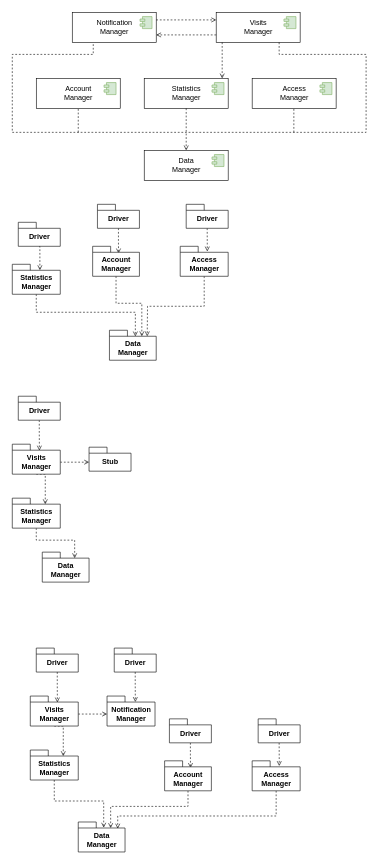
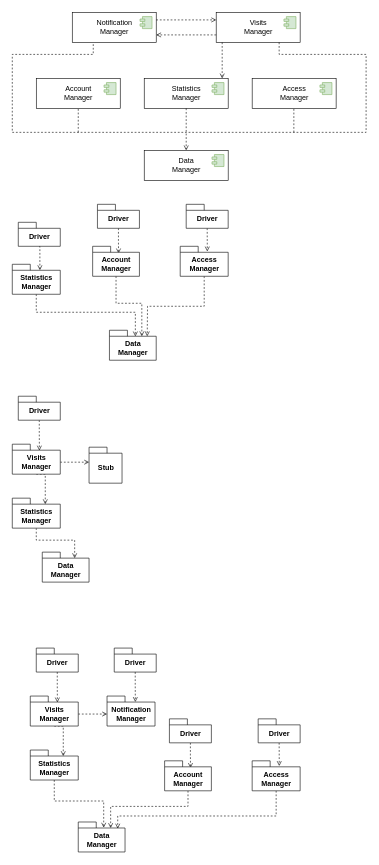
  <mxCell id="0" />
  <mxCell id="1" parent="0" />
  <mxCell id="2" value="Notification&lt;br&gt;Manager" style="html=1;dropTarget=0;" vertex="1" parent="1"><mxGeometry x="120" y="20" width="140" height="50" as="geometry" /></mxCell>
  <mxCell id="3" value="" style="shape=module;jettyWidth=8;jettyHeight=4;fillColor=#d5e8d4;strokeColor=#82b366;" vertex="1" parent="2"><mxGeometry x="1" width="20" height="20" relative="1" as="geometry"><mxPoint x="-27" y="7" as="offset" /></mxGeometry></mxCell>
  <mxCell id="4" value="Data&lt;br&gt;Manager" style="html=1;dropTarget=0;" vertex="1" parent="1"><mxGeometry x="240" y="250" width="140" height="50" as="geometry" /></mxCell>
  <mxCell id="5" value="" style="shape=module;jettyWidth=8;jettyHeight=4;fillColor=#d5e8d4;strokeColor=#82b366;" vertex="1" parent="4"><mxGeometry x="1" width="20" height="20" relative="1" as="geometry"><mxPoint x="-27" y="7" as="offset" /></mxGeometry></mxCell>
  <mxCell id="6" value="Statistics&lt;br&gt;Manager" style="html=1;dropTarget=0;" vertex="1" parent="1"><mxGeometry x="240" y="130" width="140" height="50" as="geometry" /></mxCell>
  <mxCell id="7" value="" style="shape=module;jettyWidth=8;jettyHeight=4;fillColor=#d5e8d4;strokeColor=#82b366;" vertex="1" parent="6"><mxGeometry x="1" width="20" height="20" relative="1" as="geometry"><mxPoint x="-27" y="7" as="offset" /></mxGeometry></mxCell>
  <mxCell id="8" value="Access&lt;br&gt;Manager" style="html=1;dropTarget=0;" vertex="1" parent="1"><mxGeometry x="420" y="130" width="140" height="50" as="geometry" /></mxCell>
  <mxCell id="9" value="" style="shape=module;jettyWidth=8;jettyHeight=4;fillColor=#d5e8d4;strokeColor=#82b366;" vertex="1" parent="8"><mxGeometry x="1" width="20" height="20" relative="1" as="geometry"><mxPoint x="-27" y="7" as="offset" /></mxGeometry></mxCell>
  <mxCell id="10" value="Account&lt;br&gt;Manager" style="html=1;dropTarget=0;" vertex="1" parent="1"><mxGeometry x="60" y="130" width="140" height="50" as="geometry" /></mxCell>
  <mxCell id="11" value="" style="shape=module;jettyWidth=8;jettyHeight=4;fillColor=#d5e8d4;strokeColor=#82b366;" vertex="1" parent="10"><mxGeometry x="1" width="20" height="20" relative="1" as="geometry"><mxPoint x="-27" y="7" as="offset" /></mxGeometry></mxCell>
  <mxCell id="12" value="Visits&lt;br&gt;Manager" style="html=1;dropTarget=0;" vertex="1" parent="1"><mxGeometry x="360" y="20" width="140" height="50" as="geometry" /></mxCell>
  <mxCell id="13" value="" style="shape=module;jettyWidth=8;jettyHeight=4;fillColor=#d5e8d4;strokeColor=#82b366;" vertex="1" parent="12"><mxGeometry x="1" width="20" height="20" relative="1" as="geometry"><mxPoint x="-27" y="7" as="offset" /></mxGeometry></mxCell>
  <mxCell id="14" value="" style="endArrow=open;html=1;endFill=0;dashed=1;entryX=0.5;entryY=0;entryDx=0;entryDy=0;exitX=0.5;exitY=1;exitDx=0;exitDy=0;" edge="1" parent="1" source="6" target="4"><mxGeometry width="50" height="50" relative="1" as="geometry"><mxPoint x="270" y="190" as="sourcePoint" /><mxPoint x="320" y="140" as="targetPoint" /></mxGeometry></mxCell>
  <mxCell id="15" value="" style="endArrow=open;html=1;endFill=0;dashed=1;entryX=0.5;entryY=0;entryDx=0;entryDy=0;exitX=0.5;exitY=1;exitDx=0;exitDy=0;" edge="1" parent="1"><mxGeometry width="50" height="50" relative="1" as="geometry"><mxPoint x="370" y="70" as="sourcePoint" /><mxPoint x="370" y="130" as="targetPoint" /></mxGeometry></mxCell>
  <mxCell id="16" value="" style="endArrow=none;dashed=1;html=1;entryX=0.25;entryY=1;entryDx=0;entryDy=0;exitX=0.75;exitY=1;exitDx=0;exitDy=0;rounded=0;" edge="1" parent="1" source="12" target="2"><mxGeometry width="50" height="50" relative="1" as="geometry"><mxPoint x="210" y="190" as="sourcePoint" /><mxPoint x="260" y="140" as="targetPoint" /><Array as="points"><mxPoint x="465" y="90" /><mxPoint x="610" y="90" /><mxPoint x="610" y="220" /><mxPoint x="310" y="220" /><mxPoint x="20" y="220" /><mxPoint x="20" y="90" /><mxPoint x="155" y="90" /></Array></mxGeometry></mxCell>
  <mxCell id="17" value="" style="endArrow=open;html=1;endFill=0;dashed=1;entryX=1;entryY=0.75;entryDx=0;entryDy=0;exitX=0;exitY=0.75;exitDx=0;exitDy=0;" edge="1" parent="1" source="12" target="2"><mxGeometry width="50" height="50" relative="1" as="geometry"><mxPoint x="320" y="110" as="sourcePoint" /><mxPoint x="320" y="170" as="targetPoint" /></mxGeometry></mxCell>
  <mxCell id="18" value="" style="endArrow=open;html=1;endFill=0;dashed=1;entryX=0;entryY=0.25;entryDx=0;entryDy=0;exitX=1;exitY=0.25;exitDx=0;exitDy=0;" edge="1" parent="1" source="2" target="12"><mxGeometry width="50" height="50" relative="1" as="geometry"><mxPoint x="310" y="-20" as="sourcePoint" /><mxPoint x="310" y="40" as="targetPoint" /></mxGeometry></mxCell>
  <mxCell id="19" value="" style="endArrow=none;dashed=1;html=1;entryX=0.5;entryY=1;entryDx=0;entryDy=0;" edge="1" parent="1" target="10"><mxGeometry width="50" height="50" relative="1" as="geometry"><mxPoint x="130" y="220" as="sourcePoint" /><mxPoint x="260" y="140" as="targetPoint" /></mxGeometry></mxCell>
  <mxCell id="20" value="" style="endArrow=none;dashed=1;html=1;entryX=0.5;entryY=1;entryDx=0;entryDy=0;" edge="1" parent="1"><mxGeometry width="50" height="50" relative="1" as="geometry"><mxPoint x="489.5" y="220" as="sourcePoint" /><mxPoint x="489.5" y="180" as="targetPoint" /></mxGeometry></mxCell>
  <mxCell id="21" style="edgeStyle=orthogonalEdgeStyle;rounded=0;orthogonalLoop=1;jettySize=auto;html=1;exitX=0.5;exitY=1;exitDx=0;exitDy=0;exitPerimeter=0;entryX=0.575;entryY=0.196;entryDx=0;entryDy=0;entryPerimeter=0;dashed=1;endArrow=open;endFill=0;" edge="1" parent="1" source="22" target="32"><mxGeometry relative="1" as="geometry" /></mxCell>
  <mxCell id="22" value="Driver" style="shape=folder;fontStyle=1;spacingTop=10;tabWidth=30;tabHeight=10;tabPosition=left;html=1;" vertex="1" parent="1"><mxGeometry x="30" y="370" width="70" height="40" as="geometry" /></mxCell>
  <mxCell id="23" style="edgeStyle=orthogonalEdgeStyle;rounded=0;orthogonalLoop=1;jettySize=auto;html=1;exitX=0.5;exitY=1;exitDx=0;exitDy=0;exitPerimeter=0;entryX=0.554;entryY=0.236;entryDx=0;entryDy=0;entryPerimeter=0;dashed=1;endArrow=open;endFill=0;" edge="1" parent="1" source="24" target="28"><mxGeometry relative="1" as="geometry" /></mxCell>
  <mxCell id="24" value="Driver" style="shape=folder;fontStyle=1;spacingTop=10;tabWidth=30;tabHeight=10;tabPosition=left;html=1;" vertex="1" parent="1"><mxGeometry x="162" y="340" width="70" height="40" as="geometry" /></mxCell>
  <mxCell id="25" style="edgeStyle=orthogonalEdgeStyle;rounded=0;orthogonalLoop=1;jettySize=auto;html=1;exitX=0.5;exitY=1;exitDx=0;exitDy=0;exitPerimeter=0;entryX=0.565;entryY=0.172;entryDx=0;entryDy=0;entryPerimeter=0;dashed=1;endArrow=open;endFill=0;" edge="1" parent="1" source="26" target="30"><mxGeometry relative="1" as="geometry" /></mxCell>
  <mxCell id="26" value="Driver" style="shape=folder;fontStyle=1;spacingTop=10;tabWidth=30;tabHeight=10;tabPosition=left;html=1;" vertex="1" parent="1"><mxGeometry x="310" y="340" width="70" height="40" as="geometry" /></mxCell>
  <mxCell id="27" style="edgeStyle=orthogonalEdgeStyle;rounded=0;orthogonalLoop=1;jettySize=auto;html=1;exitX=0.5;exitY=1;exitDx=0;exitDy=0;exitPerimeter=0;entryX=0;entryY=0;entryDx=54;entryDy=10;entryPerimeter=0;dashed=1;endArrow=open;endFill=0;" edge="1" parent="1" source="28" target="33"><mxGeometry relative="1" as="geometry"><mxPoint x="212.12" y="561" as="targetPoint" /></mxGeometry></mxCell>
  <mxCell id="28" value="Account&lt;br&gt;Manager" style="shape=folder;fontStyle=1;spacingTop=10;tabWidth=30;tabHeight=10;tabPosition=left;html=1;" vertex="1" parent="1"><mxGeometry x="154" y="410" width="78" height="50" as="geometry" /></mxCell>
  <mxCell id="29" style="edgeStyle=orthogonalEdgeStyle;rounded=0;orthogonalLoop=1;jettySize=auto;html=1;exitX=0.5;exitY=1;exitDx=0;exitDy=0;exitPerimeter=0;entryX=0;entryY=0;entryDx=75;entryDy=10;entryPerimeter=0;dashed=1;endArrow=open;endFill=0;" edge="1" parent="1" source="30"><mxGeometry relative="1" as="geometry"><mxPoint x="245" y="560" as="targetPoint" /></mxGeometry></mxCell>
  <mxCell id="30" value="Access&lt;br&gt;Manager" style="shape=folder;fontStyle=1;spacingTop=10;tabWidth=30;tabHeight=10;tabPosition=left;html=1;" vertex="1" parent="1"><mxGeometry x="300" y="410" width="80" height="50" as="geometry" /></mxCell>
  <mxCell id="31" style="edgeStyle=orthogonalEdgeStyle;rounded=0;orthogonalLoop=1;jettySize=auto;html=1;exitX=0.5;exitY=1;exitDx=0;exitDy=0;exitPerimeter=0;dashed=1;endArrow=open;endFill=0;entryX=0.554;entryY=0.204;entryDx=0;entryDy=0;entryPerimeter=0;" edge="1" parent="1" source="32" target="33"><mxGeometry relative="1" as="geometry"><mxPoint x="201.32" y="560.2" as="targetPoint" /></mxGeometry></mxCell>
  <mxCell id="32" value="Statistics&lt;br&gt;Manager" style="shape=folder;fontStyle=1;spacingTop=10;tabWidth=30;tabHeight=10;tabPosition=left;html=1;" vertex="1" parent="1"><mxGeometry x="20" y="440" width="80" height="50" as="geometry" /></mxCell>
  <mxCell id="33" value="Data&lt;br&gt;Manager" style="shape=folder;fontStyle=1;spacingTop=10;tabWidth=30;tabHeight=10;tabPosition=left;html=1;" vertex="1" parent="1"><mxGeometry x="182" y="550" width="78" height="50" as="geometry" /></mxCell>
  <mxCell id="34" style="edgeStyle=orthogonalEdgeStyle;rounded=0;orthogonalLoop=1;jettySize=auto;html=1;exitX=0.5;exitY=1;exitDx=0;exitDy=0;exitPerimeter=0;entryX=0.565;entryY=0.212;entryDx=0;entryDy=0;entryPerimeter=0;dashed=1;endArrow=open;endFill=0;" edge="1" parent="1" source="35" target="38"><mxGeometry relative="1" as="geometry" /></mxCell>
  <mxCell id="35" value="Driver" style="shape=folder;fontStyle=1;spacingTop=10;tabWidth=30;tabHeight=10;tabPosition=left;html=1;" vertex="1" parent="1"><mxGeometry x="30" y="660" width="70" height="40" as="geometry" /></mxCell>
  <mxCell id="36" style="edgeStyle=orthogonalEdgeStyle;rounded=0;orthogonalLoop=1;jettySize=auto;html=1;exitX=0.5;exitY=1;exitDx=0;exitDy=0;exitPerimeter=0;entryX=0;entryY=0;entryDx=55;entryDy=10;entryPerimeter=0;dashed=1;endArrow=open;endFill=0;" edge="1" parent="1" source="38" target="40"><mxGeometry relative="1" as="geometry"><Array as="points"><mxPoint x="75" y="790" /></Array></mxGeometry></mxCell>
  <mxCell id="37" style="edgeStyle=orthogonalEdgeStyle;rounded=0;orthogonalLoop=1;jettySize=auto;html=1;exitX=0;exitY=0;exitDx=80;exitDy=30;exitPerimeter=0;entryX=0;entryY=0;entryDx=0;entryDy=25;entryPerimeter=0;dashed=1;endArrow=open;endFill=0;" edge="1" parent="1" source="38" target="43"><mxGeometry relative="1" as="geometry" /></mxCell>
  <mxCell id="38" value="Visits&lt;br&gt;Manager" style="shape=folder;fontStyle=1;spacingTop=10;tabWidth=30;tabHeight=10;tabPosition=left;html=1;" vertex="1" parent="1"><mxGeometry x="20" y="740" width="80" height="50" as="geometry" /></mxCell>
  <mxCell id="39" style="edgeStyle=orthogonalEdgeStyle;rounded=0;orthogonalLoop=1;jettySize=auto;html=1;exitX=0.5;exitY=1;exitDx=0;exitDy=0;exitPerimeter=0;entryX=0;entryY=0;entryDx=54;entryDy=10;entryPerimeter=0;dashed=1;endArrow=open;endFill=0;" edge="1" parent="1" source="40" target="42"><mxGeometry relative="1" as="geometry" /></mxCell>
  <mxCell id="40" value="Statistics&lt;br&gt;Manager" style="shape=folder;fontStyle=1;spacingTop=10;tabWidth=30;tabHeight=10;tabPosition=left;html=1;" vertex="1" parent="1"><mxGeometry x="20" y="830" width="80" height="50" as="geometry" /></mxCell>
  <mxCell id="41" style="edgeStyle=orthogonalEdgeStyle;rounded=0;orthogonalLoop=1;jettySize=auto;html=1;exitX=0.5;exitY=1;exitDx=0;exitDy=0;exitPerimeter=0;dashed=1;endArrow=open;endFill=0;" edge="1" parent="1" source="33" target="33"><mxGeometry relative="1" as="geometry" /></mxCell>
  <mxCell id="42" value="Data&lt;br&gt;Manager" style="shape=folder;fontStyle=1;spacingTop=10;tabWidth=30;tabHeight=10;tabPosition=left;html=1;" vertex="1" parent="1"><mxGeometry x="70" y="920" width="78" height="50" as="geometry" /></mxCell>
- <mxCell id="43" value="Stub" style="shape=folder;fontStyle=1;spacingTop=10;tabWidth=30;tabHeight=10;tabPosition=left;html=1;" vertex="1" parent="1"><mxGeometry x="148" y="745" width="70" height="40" as="geometry" /></mxCell>
+ <mxCell id="43" value="Stub" style="shape=folder;fontStyle=1;spacingTop=10;tabWidth=30;tabHeight=10;tabPosition=left;html=1;" vertex="1" parent="1"><mxGeometry x="148" y="745" width="55" height="60" as="geometry" /></mxCell>
  <mxCell id="44" style="edgeStyle=orthogonalEdgeStyle;rounded=0;orthogonalLoop=1;jettySize=auto;html=1;exitX=0.5;exitY=1;exitDx=0;exitDy=0;exitPerimeter=0;entryX=0.565;entryY=0.212;entryDx=0;entryDy=0;entryPerimeter=0;dashed=1;endArrow=open;endFill=0;" edge="1" source="45" target="48" parent="1"><mxGeometry relative="1" as="geometry" /></mxCell>
  <mxCell id="45" value="Driver" style="shape=folder;fontStyle=1;spacingTop=10;tabWidth=30;tabHeight=10;tabPosition=left;html=1;" vertex="1" parent="1"><mxGeometry x="60" y="1080" width="70" height="40" as="geometry" /></mxCell>
  <mxCell id="46" style="edgeStyle=orthogonalEdgeStyle;rounded=0;orthogonalLoop=1;jettySize=auto;html=1;exitX=0.5;exitY=1;exitDx=0;exitDy=0;exitPerimeter=0;entryX=0;entryY=0;entryDx=55;entryDy=10;entryPerimeter=0;dashed=1;endArrow=open;endFill=0;" edge="1" source="48" target="50" parent="1"><mxGeometry relative="1" as="geometry"><Array as="points"><mxPoint x="105" y="1210" /></Array></mxGeometry></mxCell>
  <mxCell id="47" style="edgeStyle=orthogonalEdgeStyle;rounded=0;orthogonalLoop=1;jettySize=auto;html=1;exitX=0;exitY=0;exitDx=80;exitDy=30;exitPerimeter=0;entryX=0;entryY=0;entryDx=0;entryDy=25;entryPerimeter=0;dashed=1;endArrow=open;endFill=0;" edge="1" source="48" parent="1"><mxGeometry relative="1" as="geometry"><mxPoint x="178" y="1190" as="targetPoint" /></mxGeometry></mxCell>
  <mxCell id="48" value="Visits&lt;br&gt;Manager" style="shape=folder;fontStyle=1;spacingTop=10;tabWidth=30;tabHeight=10;tabPosition=left;html=1;" vertex="1" parent="1"><mxGeometry x="50" y="1160" width="80" height="50" as="geometry" /></mxCell>
  <mxCell id="49" style="edgeStyle=orthogonalEdgeStyle;rounded=0;orthogonalLoop=1;jettySize=auto;html=1;exitX=0.5;exitY=1;exitDx=0;exitDy=0;exitPerimeter=0;entryX=0.544;entryY=0.188;entryDx=0;entryDy=0;entryPerimeter=0;dashed=1;endArrow=open;endFill=0;" edge="1" source="50" target="62" parent="1"><mxGeometry relative="1" as="geometry"><mxPoint x="154" y="1350" as="targetPoint" /></mxGeometry></mxCell>
  <mxCell id="50" value="Statistics&lt;br&gt;Manager" style="shape=folder;fontStyle=1;spacingTop=10;tabWidth=30;tabHeight=10;tabPosition=left;html=1;" vertex="1" parent="1"><mxGeometry x="50" y="1250" width="80" height="50" as="geometry" /></mxCell>
  <mxCell id="51" value="Notification&lt;br&gt;Manager" style="shape=folder;fontStyle=1;spacingTop=10;tabWidth=30;tabHeight=10;tabPosition=left;html=1;" vertex="1" parent="1"><mxGeometry x="178" y="1160" width="80" height="50" as="geometry" /></mxCell>
  <mxCell id="52" style="edgeStyle=orthogonalEdgeStyle;rounded=0;orthogonalLoop=1;jettySize=auto;html=1;exitX=0.5;exitY=1;exitDx=0;exitDy=0;exitPerimeter=0;entryX=0.59;entryY=0.196;entryDx=0;entryDy=0;entryPerimeter=0;dashed=1;endArrow=open;endFill=0;" edge="1" parent="1" source="53" target="51"><mxGeometry relative="1" as="geometry" /></mxCell>
  <mxCell id="53" value="Driver" style="shape=folder;fontStyle=1;spacingTop=10;tabWidth=30;tabHeight=10;tabPosition=left;html=1;" vertex="1" parent="1"><mxGeometry x="190" y="1080" width="70" height="40" as="geometry" /></mxCell>
  <mxCell id="54" style="edgeStyle=orthogonalEdgeStyle;rounded=0;orthogonalLoop=1;jettySize=auto;html=1;exitX=0.5;exitY=1;exitDx=0;exitDy=0;exitPerimeter=0;entryX=0.554;entryY=0.236;entryDx=0;entryDy=0;entryPerimeter=0;dashed=1;endArrow=open;endFill=0;" edge="1" source="55" target="59" parent="1"><mxGeometry relative="1" as="geometry" /></mxCell>
  <mxCell id="55" value="Driver" style="shape=folder;fontStyle=1;spacingTop=10;tabWidth=30;tabHeight=10;tabPosition=left;html=1;" vertex="1" parent="1"><mxGeometry x="282" y="1198" width="70" height="40" as="geometry" /></mxCell>
  <mxCell id="56" style="edgeStyle=orthogonalEdgeStyle;rounded=0;orthogonalLoop=1;jettySize=auto;html=1;exitX=0.5;exitY=1;exitDx=0;exitDy=0;exitPerimeter=0;entryX=0.565;entryY=0.172;entryDx=0;entryDy=0;entryPerimeter=0;dashed=1;endArrow=open;endFill=0;" edge="1" source="57" target="61" parent="1"><mxGeometry relative="1" as="geometry" /></mxCell>
  <mxCell id="57" value="Driver" style="shape=folder;fontStyle=1;spacingTop=10;tabWidth=30;tabHeight=10;tabPosition=left;html=1;" vertex="1" parent="1"><mxGeometry x="430" y="1198" width="70" height="40" as="geometry" /></mxCell>
  <mxCell id="58" style="edgeStyle=orthogonalEdgeStyle;rounded=0;orthogonalLoop=1;jettySize=auto;html=1;exitX=0.5;exitY=1;exitDx=0;exitDy=0;exitPerimeter=0;entryX=0;entryY=0;entryDx=54;entryDy=10;entryPerimeter=0;dashed=1;endArrow=open;endFill=0;" edge="1" source="59" target="62" parent="1"><mxGeometry relative="1" as="geometry"><mxPoint x="332.12" y="1419" as="targetPoint" /></mxGeometry></mxCell>
  <mxCell id="59" value="Account&lt;br&gt;Manager" style="shape=folder;fontStyle=1;spacingTop=10;tabWidth=30;tabHeight=10;tabPosition=left;html=1;" vertex="1" parent="1"><mxGeometry x="274" y="1268" width="78" height="50" as="geometry" /></mxCell>
  <mxCell id="60" style="edgeStyle=orthogonalEdgeStyle;rounded=0;orthogonalLoop=1;jettySize=auto;html=1;exitX=0.5;exitY=1;exitDx=0;exitDy=0;exitPerimeter=0;entryX=0.844;entryY=0.22;entryDx=0;entryDy=0;entryPerimeter=0;dashed=1;endArrow=open;endFill=0;" edge="1" source="61" parent="1" target="62"><mxGeometry relative="1" as="geometry"><mxPoint x="365" y="1418" as="targetPoint" /><Array as="points"><mxPoint x="460" y="1360" /><mxPoint x="196" y="1360" /></Array></mxGeometry></mxCell>
  <mxCell id="61" value="Access&lt;br&gt;Manager" style="shape=folder;fontStyle=1;spacingTop=10;tabWidth=30;tabHeight=10;tabPosition=left;html=1;" vertex="1" parent="1"><mxGeometry x="420" y="1268" width="80" height="50" as="geometry" /></mxCell>
  <mxCell id="62" value="Data&lt;br&gt;Manager" style="shape=folder;fontStyle=1;spacingTop=10;tabWidth=30;tabHeight=10;tabPosition=left;html=1;" vertex="1" parent="1"><mxGeometry x="130" y="1370" width="78" height="50" as="geometry" /></mxCell>
  <mxCell id="63" style="edgeStyle=orthogonalEdgeStyle;rounded=0;orthogonalLoop=1;jettySize=auto;html=1;exitX=0.5;exitY=1;exitDx=0;exitDy=0;exitPerimeter=0;dashed=1;endArrow=open;endFill=0;" edge="1" source="62" target="62" parent="1"><mxGeometry relative="1" as="geometry" /></mxCell>
